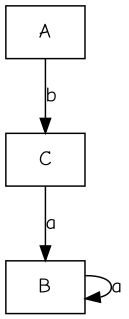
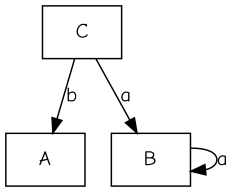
  digraph {
    fontname="Comic Neue"
    node [fontname="Comic Neue" shape=box]
    edge [fontname="Comic Neue"]
    A
    C
    B
-   A -> C [label=b]
+   C -> A [label=b]
    C -> B [label=a]
    B -> B [label=a]
  }
